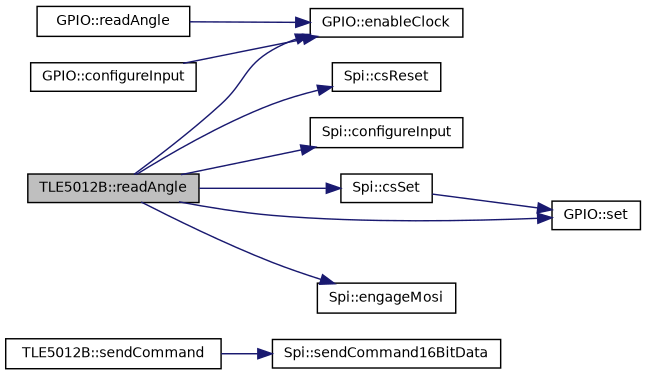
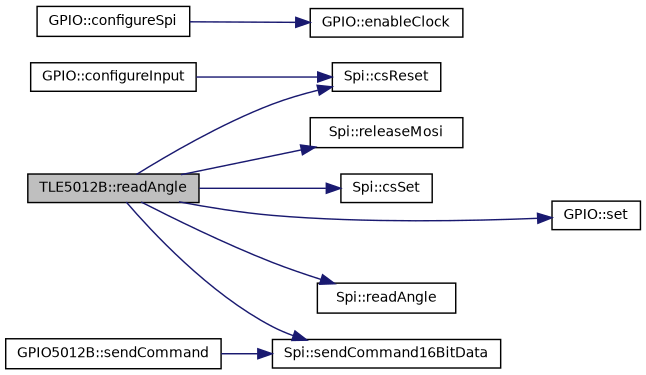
  digraph {
    rankdir=LR
    node [color=black fillcolor=white fontname=Helvetica fontsize=10 shape=record style=filled]
    edge [color=midnightblue fontname=Helvetica fontsize=10 labelfontname=Helvetica labelfontsize=10 style=solid]
    n1 [fillcolor=grey75 fontcolor=black height=0.2 label="TLE5012B::readAngle" width=0.4]
    n2 [height=0.2 label="Spi::csReset" width=0.4]
    n3 [height=0.2 label="Spi::csSet" width=0.4]
-   n4 [height=0.2 label="Spi::engageMosi" width=0.4]
-   n5 [height=0.2 label="Spi::configureInput" width=0.4]
+   n4 [height=0.2 label="Spi::readAngle" width=0.4]
+   n5 [height=0.2 label="Spi::releaseMosi" width=0.4]
    n6 [height=0.2 label="Spi::sendCommand16BitData" width=0.4]
    n7 [height=0.2 label="GPIO::set" width=0.4]
-   n8 [height=0.2 label="TLE5012B::sendCommand" width=0.4]
-   n9 [height=0.2 label="GPIO::readAngle" width=0.4]
+   n8 [height=0.2 label="GPIO5012B::sendCommand" width=0.4]
+   n9 [height=0.2 label="GPIO::configureSpi" width=0.4]
    n10 [height=0.2 label="GPIO::enableClock" width=0.4]
    n11 [height=0.2 label="GPIO::configureInput" width=0.4]
    n1 -> n2
    n1 -> n3
    n1 -> n4
    n1 -> n5
-   n1 -> n10
+   n1 -> n6
    n1 -> n7
-   n3 -> n7
    n8 -> n6
    n9 -> n10
-   n11 -> n10
+   n11 -> n2
  }
